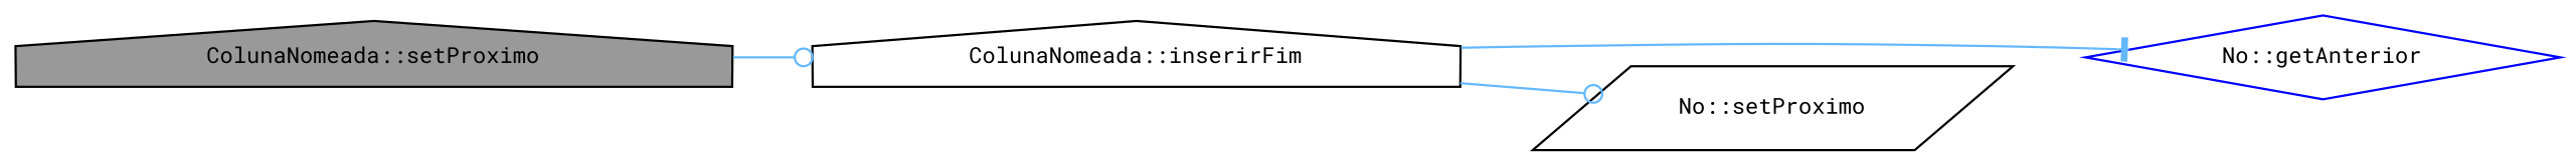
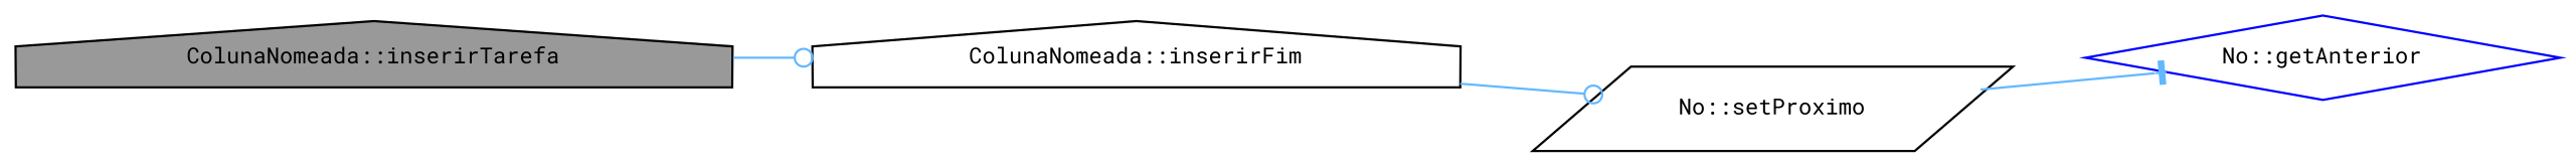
  digraph {
    fontname="Roboto Mono"
    rankdir=LR
    node [color=black fillcolor=white fontname="Roboto Mono" fontsize=10 shape=house style=filled]
    edge [arrowhead=odot color=steelblue1 fontname="Roboto Mono" fontsize=10 labelfontname=Helvetica labelfontsize=10 style=solid]
-   n1 [fillcolor=grey60 fontcolor=black height=0.2 label="ColunaNomeada::setProximo" width=0.4]
+   n1 [fillcolor=grey60 fontcolor=black height=0.2 label="ColunaNomeada::inserirTarefa" width=0.4]
    n2 [height=0.2 label="ColunaNomeada::inserirFim" width=0.4]
    n3 [color=blue height=0.2 label="No::getAnterior" shape=diamond width=0.4]
    n4 [height=0.2 label="No::setProximo" shape=parallelogram width=0.4]
    n1 -> n2
-   n2 -> n3 [arrowhead=tee]
+   n4 -> n3 [arrowhead=tee]
    n2 -> n4
  }
